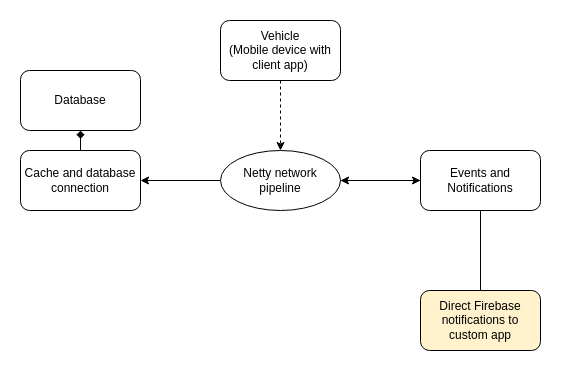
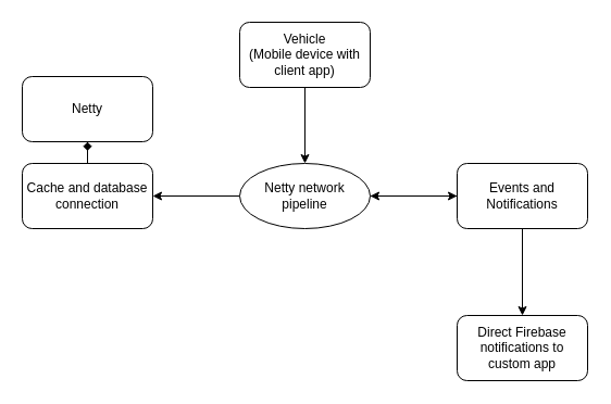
  <mxCell id="0" />
  <mxCell id="1" parent="0" />
- <mxCell id="2" value="" style="edgeStyle=orthogonalEdgeStyle;rounded=0;orthogonalLoop=1;jettySize=auto;html=1;dashed=1;" edge="1" parent="1" source="3" target="6"><mxGeometry relative="1" as="geometry" /></mxCell>
+ <mxCell id="2" value="" style="edgeStyle=orthogonalEdgeStyle;rounded=0;orthogonalLoop=1;jettySize=auto;html=1;" edge="1" parent="1" source="3" target="6"><mxGeometry relative="1" as="geometry" /></mxCell>
  <mxCell id="3" value="Vehicle&lt;br&gt;(Mobile device with client app)" style="rounded=1;whiteSpace=wrap;html=1;" vertex="1" parent="1"><mxGeometry x="220" y="20" width="120" height="60" as="geometry" /></mxCell>
  <mxCell id="4" value="" style="edgeStyle=orthogonalEdgeStyle;rounded=0;orthogonalLoop=1;jettySize=auto;html=1;" edge="1" parent="1" source="6" target="9"><mxGeometry relative="1" as="geometry" /></mxCell>
  <mxCell id="5" value="" style="edgeStyle=orthogonalEdgeStyle;rounded=0;orthogonalLoop=1;jettySize=auto;html=1;" edge="1" parent="1" source="6" target="11"><mxGeometry relative="1" as="geometry" /></mxCell>
  <mxCell id="6" value="Netty network pipeline" style="ellipse;whiteSpace=wrap;html=1;" vertex="1" parent="1"><mxGeometry x="220" y="150" width="120" height="60" as="geometry" /></mxCell>
  <mxCell id="7" value="" style="edgeStyle=orthogonalEdgeStyle;rounded=0;orthogonalLoop=1;jettySize=auto;html=1;" edge="1" parent="1" source="9" target="6"><mxGeometry relative="1" as="geometry" /></mxCell>
- <mxCell id="8" value="" style="edgeStyle=orthogonalEdgeStyle;rounded=0;orthogonalLoop=1;jettySize=auto;html=1;endArrow=none;" edge="1" parent="1" source="9" target="13"><mxGeometry relative="1" as="geometry" /></mxCell>
+ <mxCell id="8" value="" style="edgeStyle=orthogonalEdgeStyle;rounded=0;orthogonalLoop=1;jettySize=auto;html=1;" edge="1" parent="1" source="9" target="13"><mxGeometry relative="1" as="geometry" /></mxCell>
  <mxCell id="9" value="Events and Notifications" style="rounded=1;whiteSpace=wrap;html=1;" vertex="1" parent="1"><mxGeometry x="420" y="150" width="120" height="60" as="geometry" /></mxCell>
  <mxCell id="10" value="" style="edgeStyle=orthogonalEdgeStyle;rounded=0;orthogonalLoop=1;jettySize=auto;html=1;endArrow=diamond;" edge="1" parent="1" source="11" target="12"><mxGeometry relative="1" as="geometry" /></mxCell>
  <mxCell id="11" value="Cache and database connection" style="rounded=1;whiteSpace=wrap;html=1;" vertex="1" parent="1"><mxGeometry x="20" y="150" width="120" height="60" as="geometry" /></mxCell>
- <mxCell id="12" value="Database" style="rounded=1;whiteSpace=wrap;html=1;" vertex="1" parent="1"><mxGeometry x="20" y="70" width="120" height="60" as="geometry" /></mxCell>
- <mxCell id="13" value="Direct Firebase notifications to custom app" style="rounded=1;whiteSpace=wrap;html=1;fillColor=#fff2cc;" vertex="1" parent="1"><mxGeometry x="420" y="290" width="120" height="60" as="geometry" /></mxCell>
+ <mxCell id="12" value="Netty" style="rounded=1;whiteSpace=wrap;html=1;" vertex="1" parent="1"><mxGeometry x="20" y="70" width="120" height="60" as="geometry" /></mxCell>
+ <mxCell id="13" value="Direct Firebase notifications to custom app" style="rounded=1;whiteSpace=wrap;html=1;" vertex="1" parent="1"><mxGeometry x="420" y="290" width="120" height="60" as="geometry" /></mxCell>
